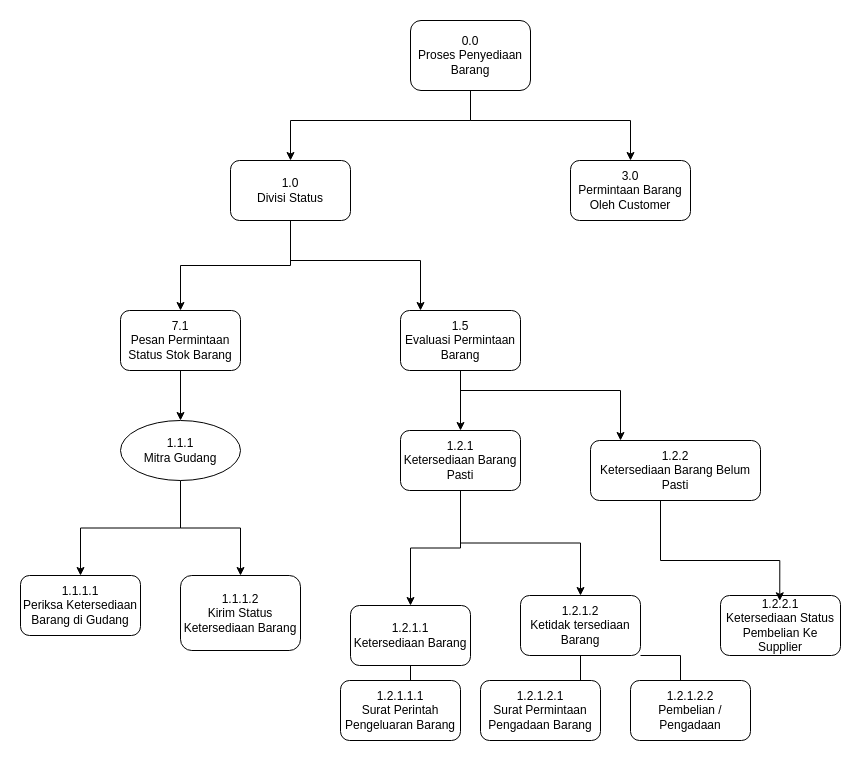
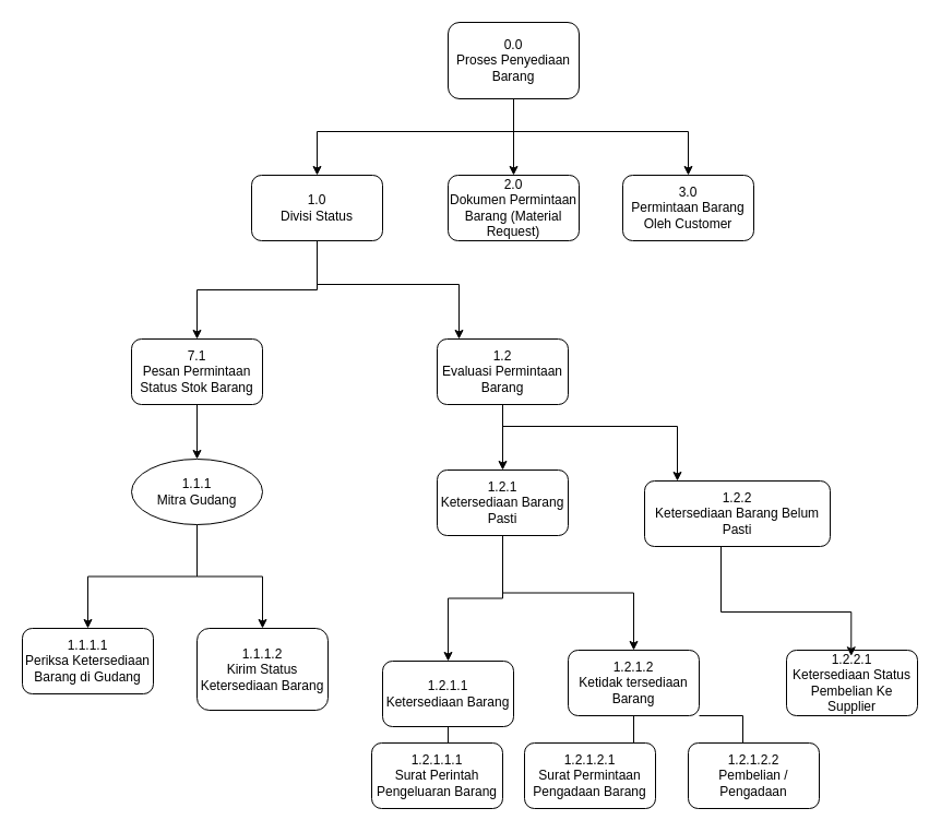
  <mxCell id="0" />
  <mxCell id="1" parent="0" />
+ <mxCell id="2" style="edgeStyle=orthogonalEdgeStyle;rounded=0;orthogonalLoop=1;jettySize=auto;html=1;" edge="1" parent="1" source="5" target="15"><mxGeometry relative="1" as="geometry" /></mxCell>
  <mxCell id="3" style="edgeStyle=orthogonalEdgeStyle;rounded=0;orthogonalLoop=1;jettySize=auto;html=1;" edge="1" parent="1" source="5" target="8"><mxGeometry relative="1" as="geometry"><Array as="points"><mxPoint x="470" y="120" /><mxPoint x="290" y="120" /></Array></mxGeometry></mxCell>
  <mxCell id="4" style="edgeStyle=orthogonalEdgeStyle;rounded=0;orthogonalLoop=1;jettySize=auto;html=1;" edge="1" parent="1" source="5" target="12"><mxGeometry relative="1" as="geometry"><Array as="points"><mxPoint x="470" y="120" /><mxPoint x="630" y="120" /></Array></mxGeometry></mxCell>
  <mxCell id="5" value="&lt;div&gt;0.0&lt;/div&gt;Proses Penyediaan Barang" style="rounded=1;whiteSpace=wrap;html=1;" vertex="1" parent="1"><mxGeometry x="410" width="120" height="70" as="geometry" y="20" /></mxCell>
  <mxCell id="6" style="edgeStyle=orthogonalEdgeStyle;rounded=0;orthogonalLoop=1;jettySize=auto;html=1;" edge="1" parent="1" source="8" target="14"><mxGeometry relative="1" as="geometry" /></mxCell>
  <mxCell id="7" style="edgeStyle=orthogonalEdgeStyle;rounded=0;orthogonalLoop=1;jettySize=auto;html=1;" edge="1" parent="1" source="8" target="18"><mxGeometry relative="1" as="geometry"><Array as="points"><mxPoint x="290" y="260" /><mxPoint x="420" y="260" /></Array></mxGeometry></mxCell>
  <mxCell id="8" value="1.0&lt;div&gt;Divisi Status&lt;/div&gt;" style="rounded=1;whiteSpace=wrap;html=1;" vertex="1" parent="1"><mxGeometry x="230" y="160" width="120" height="60" as="geometry" /></mxCell>
  <mxCell id="9" style="edgeStyle=orthogonalEdgeStyle;rounded=0;orthogonalLoop=1;jettySize=auto;html=1;" edge="1" parent="1" source="11" target="19"><mxGeometry relative="1" as="geometry" /></mxCell>
  <mxCell id="10" style="edgeStyle=orthogonalEdgeStyle;rounded=0;orthogonalLoop=1;jettySize=auto;html=1;" edge="1" parent="1" source="11" target="20"><mxGeometry relative="1" as="geometry" /></mxCell>
  <mxCell id="11" value="&lt;div&gt;1.1.1&lt;/div&gt;Mitra Gudang" style="ellipse;whiteSpace=wrap;html=1;" vertex="1" parent="1"><mxGeometry x="120" y="420" width="120" height="60" as="geometry" /></mxCell>
  <mxCell id="12" value="3.0&lt;div&gt;Permintaan Barang Oleh Customer&lt;/div&gt;" style="rounded=1;whiteSpace=wrap;html=1;" vertex="1" parent="1"><mxGeometry x="570" y="160" width="120" height="60" as="geometry" /></mxCell>
  <mxCell id="13" style="edgeStyle=orthogonalEdgeStyle;rounded=0;orthogonalLoop=1;jettySize=auto;html=1;entryX=0.5;entryY=0;entryDx=0;entryDy=0;" edge="1" parent="1" source="14" target="11"><mxGeometry relative="1" as="geometry" /></mxCell>
  <mxCell id="14" value="&lt;div&gt;7.1&lt;/div&gt;Pesan Permintaan Status Stok Barang" style="rounded=1;whiteSpace=wrap;html=1;" vertex="1" parent="1"><mxGeometry x="120" y="310" width="120" height="60" as="geometry" /></mxCell>
+ <mxCell id="15" value="&lt;div&gt;2.0&lt;/div&gt;Dokumen Permintaan Barang (Material Request)" style="rounded=1;whiteSpace=wrap;html=1;" vertex="1" parent="1"><mxGeometry x="410" y="160" width="120" height="60" as="geometry" /></mxCell>
  <mxCell id="16" style="edgeStyle=orthogonalEdgeStyle;rounded=0;orthogonalLoop=1;jettySize=auto;html=1;" edge="1" parent="1" source="18" target="32"><mxGeometry relative="1" as="geometry" /></mxCell>
  <mxCell id="17" style="edgeStyle=orthogonalEdgeStyle;rounded=0;orthogonalLoop=1;jettySize=auto;html=1;" edge="1" parent="1" source="18" target="29"><mxGeometry relative="1" as="geometry"><Array as="points"><mxPoint x="460" y="390" /><mxPoint x="620" y="390" /></Array></mxGeometry></mxCell>
- <mxCell id="18" value="1.5&lt;div&gt;Evaluasi Permintaan Barang&lt;/div&gt;" style="rounded=1;whiteSpace=wrap;html=1;" vertex="1" parent="1"><mxGeometry x="400" y="310" width="120" height="60" as="geometry" /></mxCell>
+ <mxCell id="18" value="1.2&lt;div&gt;Evaluasi Permintaan Barang&lt;/div&gt;" style="rounded=1;whiteSpace=wrap;html=1;" vertex="1" parent="1"><mxGeometry x="400" y="310" width="120" height="60" as="geometry" /></mxCell>
  <mxCell id="19" value="1.1.1.1&lt;div&gt;Periksa Ketersediaan Barang di Gudang&lt;/div&gt;" style="rounded=1;whiteSpace=wrap;html=1;" vertex="1" parent="1"><mxGeometry x="20" y="575" width="120" height="60" as="geometry" /></mxCell>
  <mxCell id="20" value="1.1.1.2&lt;div&gt;Kirim Status Ketersediaan Barang&lt;/div&gt;" style="rounded=1;whiteSpace=wrap;html=1;" vertex="1" parent="1"><mxGeometry x="180" y="575" width="120" height="75" as="geometry" /></mxCell>
  <mxCell id="21" style="edgeStyle=orthogonalEdgeStyle;rounded=0;orthogonalLoop=1;jettySize=auto;html=1;entryX=0.5;entryY=0;entryDx=0;entryDy=0;" edge="1" parent="1" source="22"><mxGeometry relative="1" as="geometry"><mxPoint x="390" y="715" as="targetPoint" /></mxGeometry></mxCell>
  <mxCell id="22" value="&lt;div&gt;1.2.1.1&lt;/div&gt;Ketersediaan Barang" style="rounded=1;whiteSpace=wrap;html=1;" vertex="1" parent="1"><mxGeometry x="350" y="605" width="120" height="60" as="geometry" /></mxCell>
  <mxCell id="23" style="edgeStyle=orthogonalEdgeStyle;rounded=0;orthogonalLoop=1;jettySize=auto;html=1;" edge="1" parent="1" source="25"><mxGeometry relative="1" as="geometry"><mxPoint x="530" y="715" as="targetPoint" /></mxGeometry></mxCell>
  <mxCell id="24" style="edgeStyle=orthogonalEdgeStyle;rounded=0;orthogonalLoop=1;jettySize=auto;html=1;" edge="1" parent="1" source="25"><mxGeometry relative="1" as="geometry"><mxPoint x="680" y="715" as="targetPoint" /><Array as="points"><mxPoint x="530" y="655" /><mxPoint x="680" y="655" /></Array></mxGeometry></mxCell>
  <mxCell id="25" value="&lt;div&gt;1.2.1.2&lt;/div&gt;Ketidak tersediaan Barang" style="rounded=1;whiteSpace=wrap;html=1;" vertex="1" parent="1"><mxGeometry x="520" y="595" width="120" height="60" as="geometry" /></mxCell>
  <mxCell id="26" value="1.2.1.1.1&lt;div&gt;Surat Perintah Pengeluaran Barang&lt;/div&gt;" style="rounded=1;whiteSpace=wrap;html=1;" vertex="1" parent="1"><mxGeometry x="340" y="680" width="120" height="60" as="geometry" /></mxCell>
  <mxCell id="27" value="1.2.1.2.1&lt;div&gt;Surat Permintaan Pengadaan Barang&lt;/div&gt;" style="rounded=1;whiteSpace=wrap;html=1;" vertex="1" parent="1"><mxGeometry x="480" y="680" width="120" height="60" as="geometry" /></mxCell>
  <mxCell id="28" value="1.2.1.2.2&lt;div&gt;&lt;span style=&quot;background-color: initial;&quot;&gt;Pembelian / Pengadaan&lt;/span&gt;&lt;/div&gt;" style="rounded=1;whiteSpace=wrap;html=1;" vertex="1" parent="1"><mxGeometry x="630" y="680" width="120" height="60" as="geometry" /></mxCell>
  <mxCell id="29" value="1.2.2&lt;div&gt;Ketersediaan Barang Belum Pasti&lt;/div&gt;" style="rounded=1;whiteSpace=wrap;html=1;" vertex="1" parent="1"><mxGeometry x="590" y="440" width="170" height="60" as="geometry" /></mxCell>
  <mxCell id="30" style="edgeStyle=orthogonalEdgeStyle;rounded=0;orthogonalLoop=1;jettySize=auto;html=1;" edge="1" parent="1" source="32" target="22"><mxGeometry relative="1" as="geometry" /></mxCell>
  <mxCell id="31" style="edgeStyle=orthogonalEdgeStyle;rounded=0;orthogonalLoop=1;jettySize=auto;html=1;entryX=0.5;entryY=0;entryDx=0;entryDy=0;" edge="1" parent="1" source="32" target="25"><mxGeometry relative="1" as="geometry" /></mxCell>
  <mxCell id="32" value="&lt;div&gt;1.2.1&lt;/div&gt;Ketersediaan Barang Pasti" style="rounded=1;whiteSpace=wrap;html=1;" vertex="1" parent="1"><mxGeometry x="400" y="430" width="120" height="60" as="geometry" /></mxCell>
  <mxCell id="33" value="&lt;div&gt;1.2.2.1&lt;/div&gt;Ketersediaan Status Pembelian Ke Supplier" style="rounded=1;whiteSpace=wrap;html=1;" vertex="1" parent="1"><mxGeometry x="720" y="595" width="120" height="60" as="geometry" /></mxCell>
  <mxCell id="34" style="edgeStyle=orthogonalEdgeStyle;rounded=0;orthogonalLoop=1;jettySize=auto;html=1;entryX=0.494;entryY=0.088;entryDx=0;entryDy=0;entryPerimeter=0;" edge="1" parent="1" source="29" target="33"><mxGeometry relative="1" as="geometry"><Array as="points"><mxPoint x="660" y="560" /><mxPoint x="779" y="560" /></Array></mxGeometry></mxCell>
